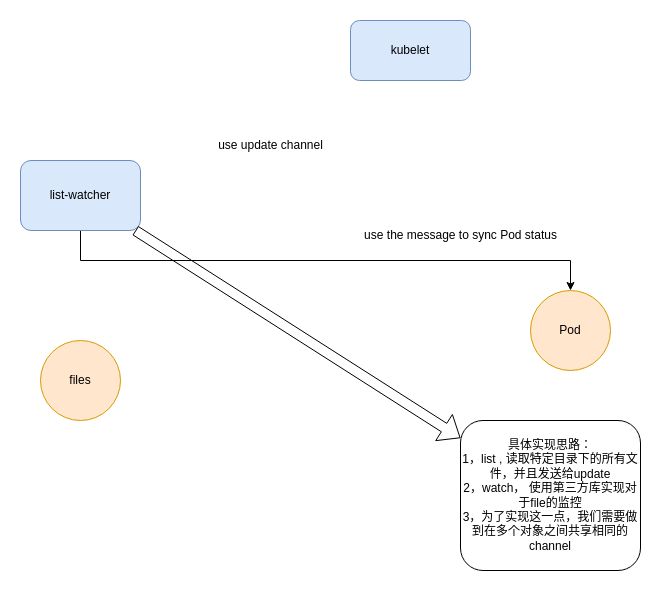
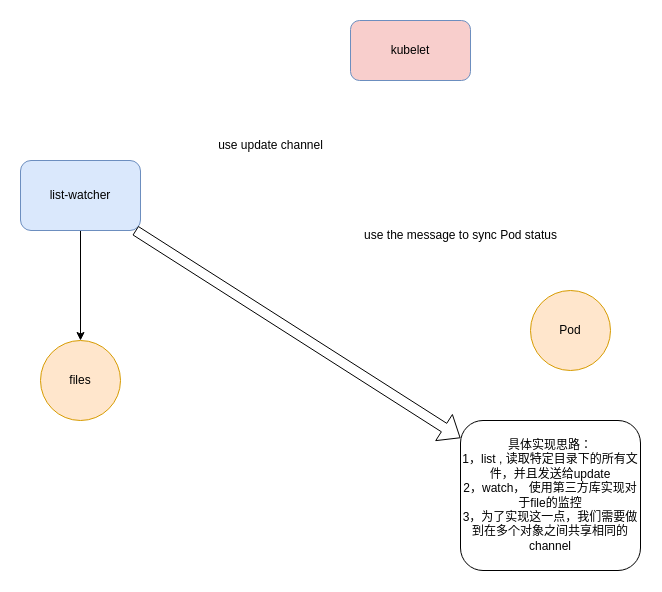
  <mxCell id="0" />
  <mxCell id="1" parent="0" />
- <mxCell id="2" value="kubelet" style="rounded=1;whiteSpace=wrap;html=1;fillColor=#dae8fc;strokeColor=#6c8ebf;" parent="1" vertex="1"><mxGeometry x="350" y="20" width="120" height="60" as="geometry" /></mxCell>
+ <mxCell id="2" value="kubelet" style="rounded=1;whiteSpace=wrap;html=1;fillColor=#f8cecc;strokeColor=#6c8ebf;" parent="1" vertex="1"><mxGeometry x="350" y="20" width="120" height="60" as="geometry" /></mxCell>
  <mxCell id="3" value="files" style="ellipse;whiteSpace=wrap;html=1;aspect=fixed;fillColor=#ffe6cc;strokeColor=#d79b00;" parent="1" vertex="1"><mxGeometry x="40" y="340" width="80" height="80" as="geometry" /></mxCell>
- <mxCell id="4" style="edgeStyle=orthogonalEdgeStyle;rounded=0;orthogonalLoop=1;jettySize=auto;html=1;exitX=0.5;exitY=1;exitDx=0;exitDy=0;" parent="1" source="5" target="7" edge="1"><mxGeometry relative="1" as="geometry" /></mxCell>
+ <mxCell id="4" style="edgeStyle=orthogonalEdgeStyle;rounded=0;orthogonalLoop=1;jettySize=auto;html=1;exitX=0.5;exitY=1;exitDx=0;exitDy=0;" parent="1" source="5" target="3" edge="1"><mxGeometry relative="1" as="geometry" /></mxCell>
  <mxCell id="5" value="list-watcher" style="rounded=1;whiteSpace=wrap;html=1;fillColor=#dae8fc;strokeColor=#6c8ebf;" parent="1" vertex="1"><mxGeometry x="20" y="160" width="120" height="70" as="geometry" /></mxCell>
  <mxCell id="6" value="use update channel" style="text;html=1;align=center;verticalAlign=middle;resizable=0;points=[];autosize=1;strokeColor=none;fillColor=none;" parent="1" vertex="1"><mxGeometry x="205" y="130" width="130" height="30" as="geometry" /></mxCell>
  <mxCell id="7" value="Pod" style="ellipse;whiteSpace=wrap;html=1;aspect=fixed;fillColor=#ffe6cc;strokeColor=#d79b00;" parent="1" vertex="1"><mxGeometry x="530" y="290" width="80" height="80" as="geometry" /></mxCell>
  <mxCell id="8" value="use the message to sync Pod status" style="text;html=1;align=center;verticalAlign=middle;resizable=0;points=[];autosize=1;strokeColor=none;fillColor=none;" parent="1" vertex="1"><mxGeometry x="350" y="220" width="220" height="30" as="geometry" /></mxCell>
  <mxCell id="9" value="" style="shape=flexArrow;endArrow=classic;html=1;rounded=0;" parent="1" source="5" target="10" edge="1"><mxGeometry width="50" height="50" relative="1" as="geometry"><mxPoint x="140" y="230" as="sourcePoint" /><mxPoint x="340" y="450" as="targetPoint" /></mxGeometry></mxCell>
  <mxCell id="10" value="具体实现思路：&lt;br&gt;1，list , 读取特定目录下的所有文件，并且发送给update&lt;br&gt;2，watch， 使用第三方库实现对于file的监控&lt;br&gt;3，为了实现这一点，我们需要做到在多个对象之间共享相同的channel" style="rounded=1;whiteSpace=wrap;html=1;" parent="1" vertex="1"><mxGeometry x="460" y="420" width="180" height="150" as="geometry" /></mxCell>
